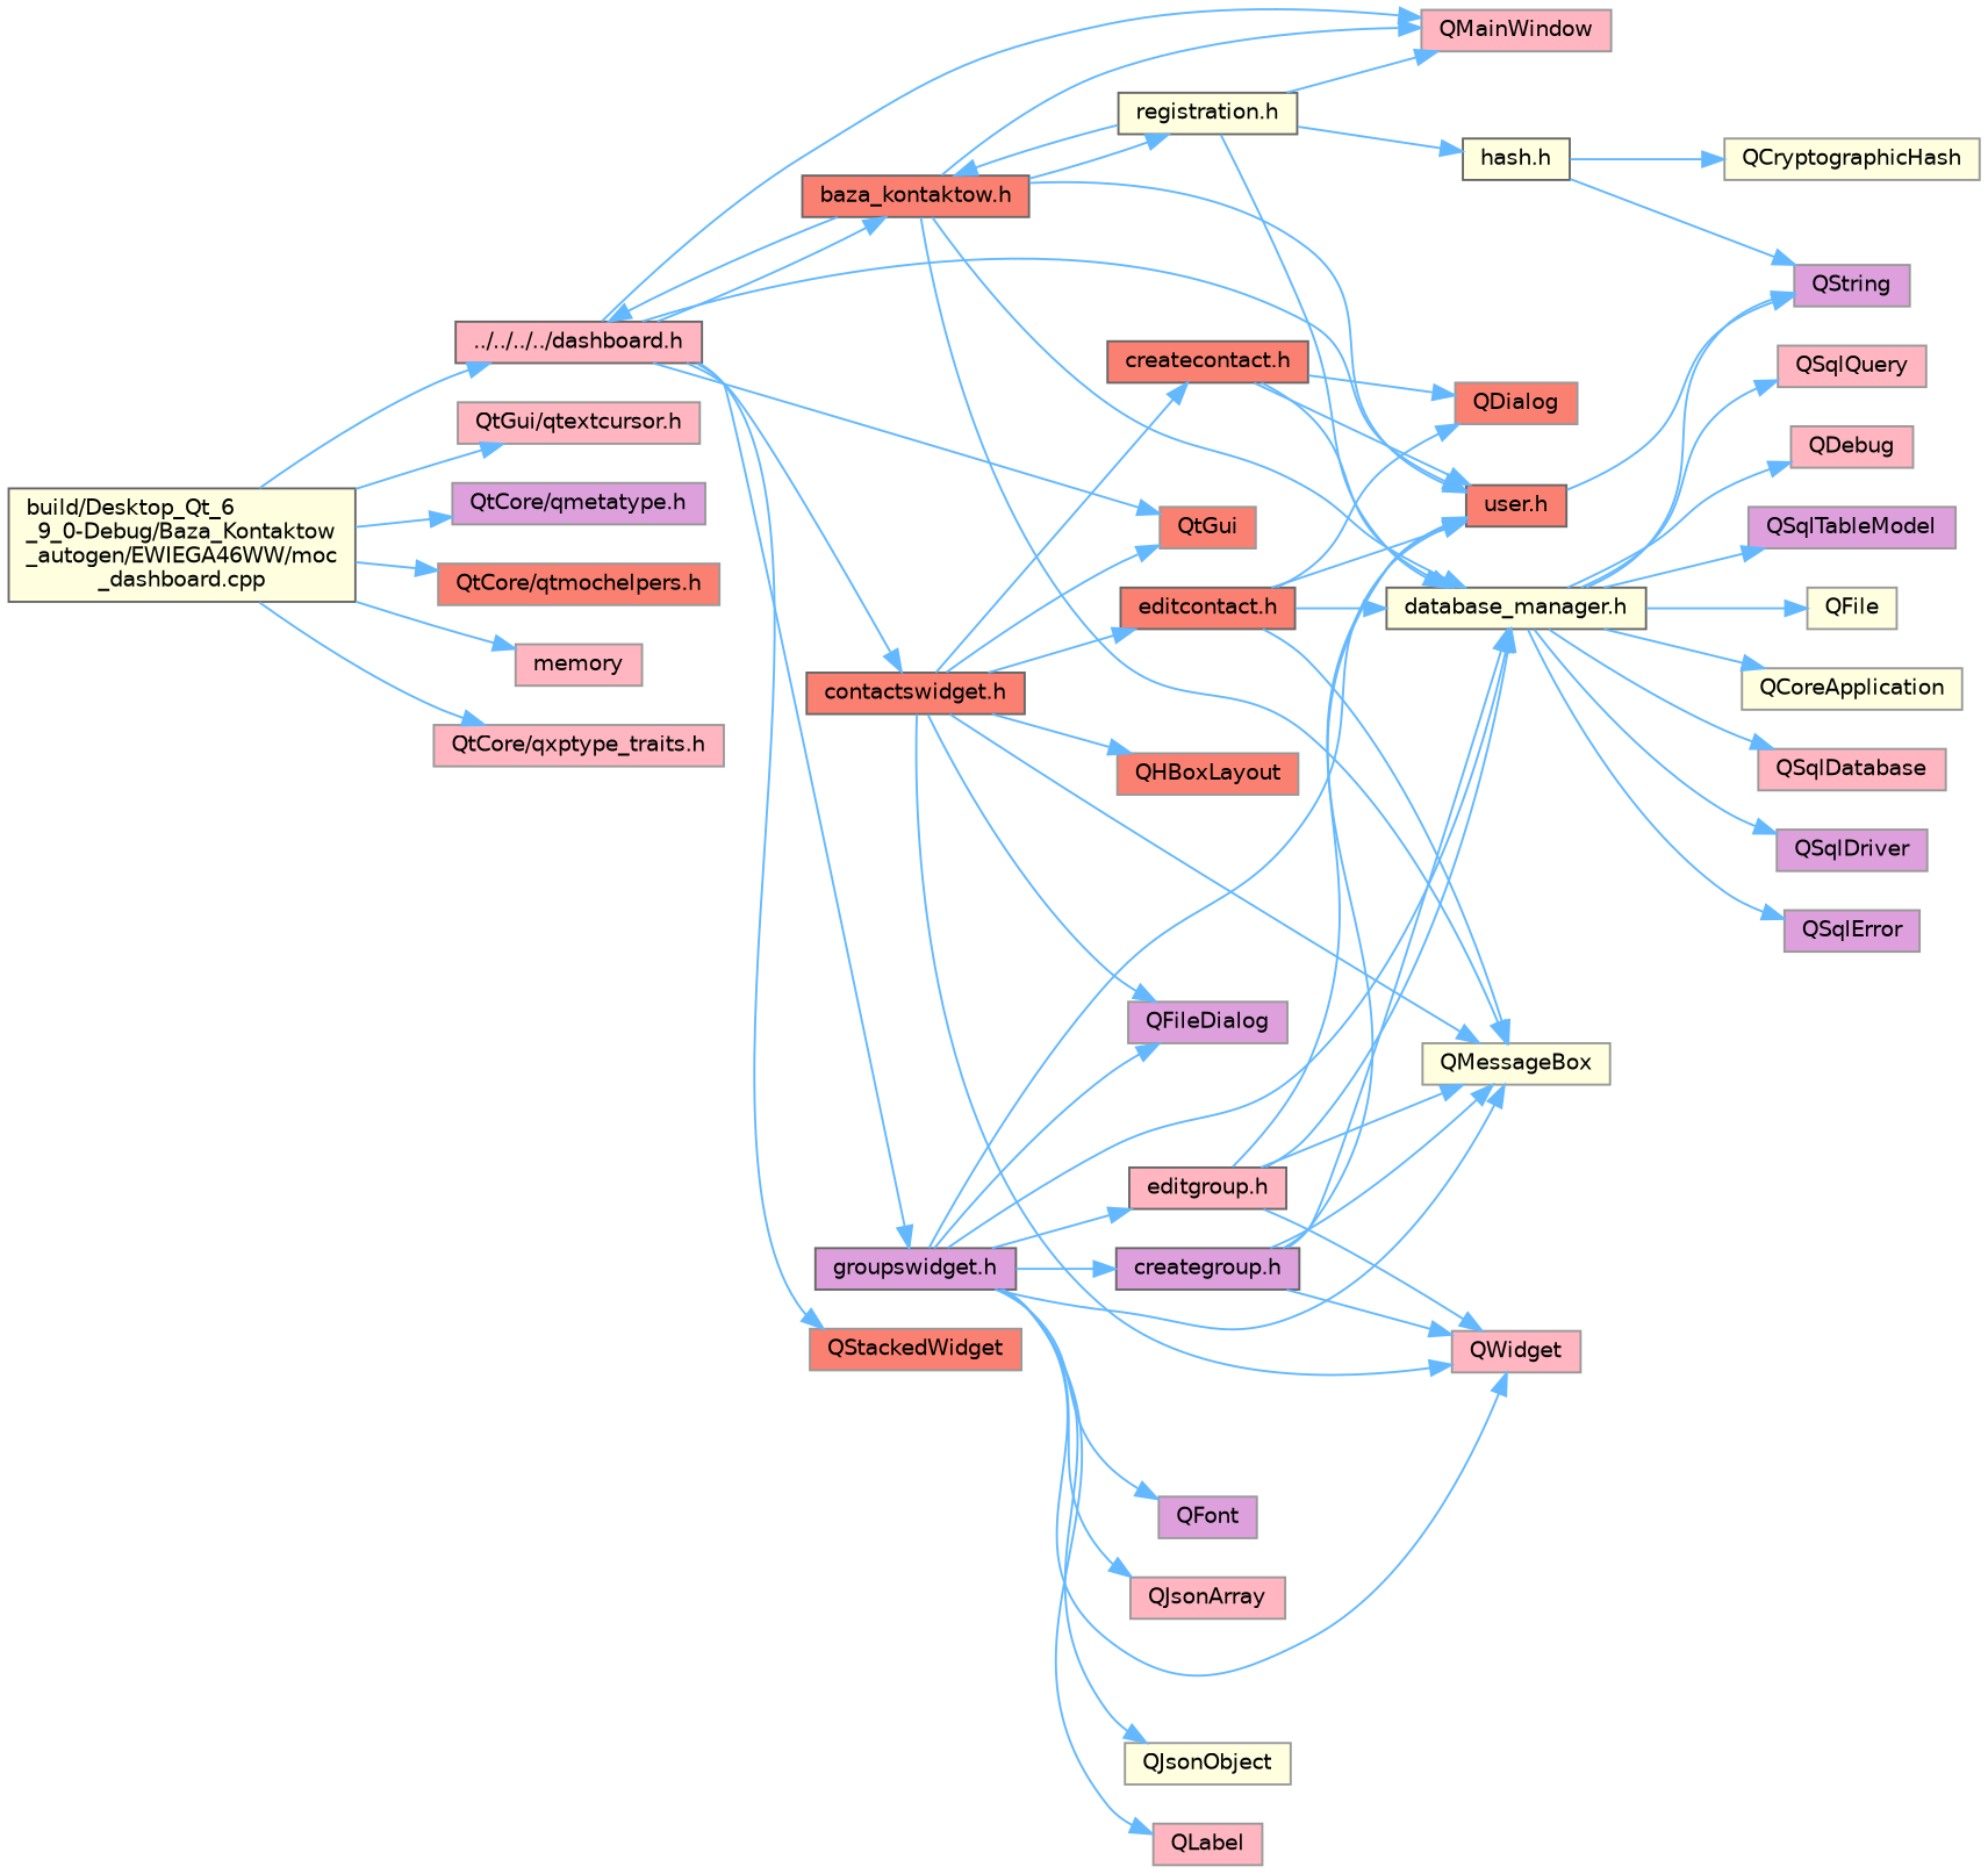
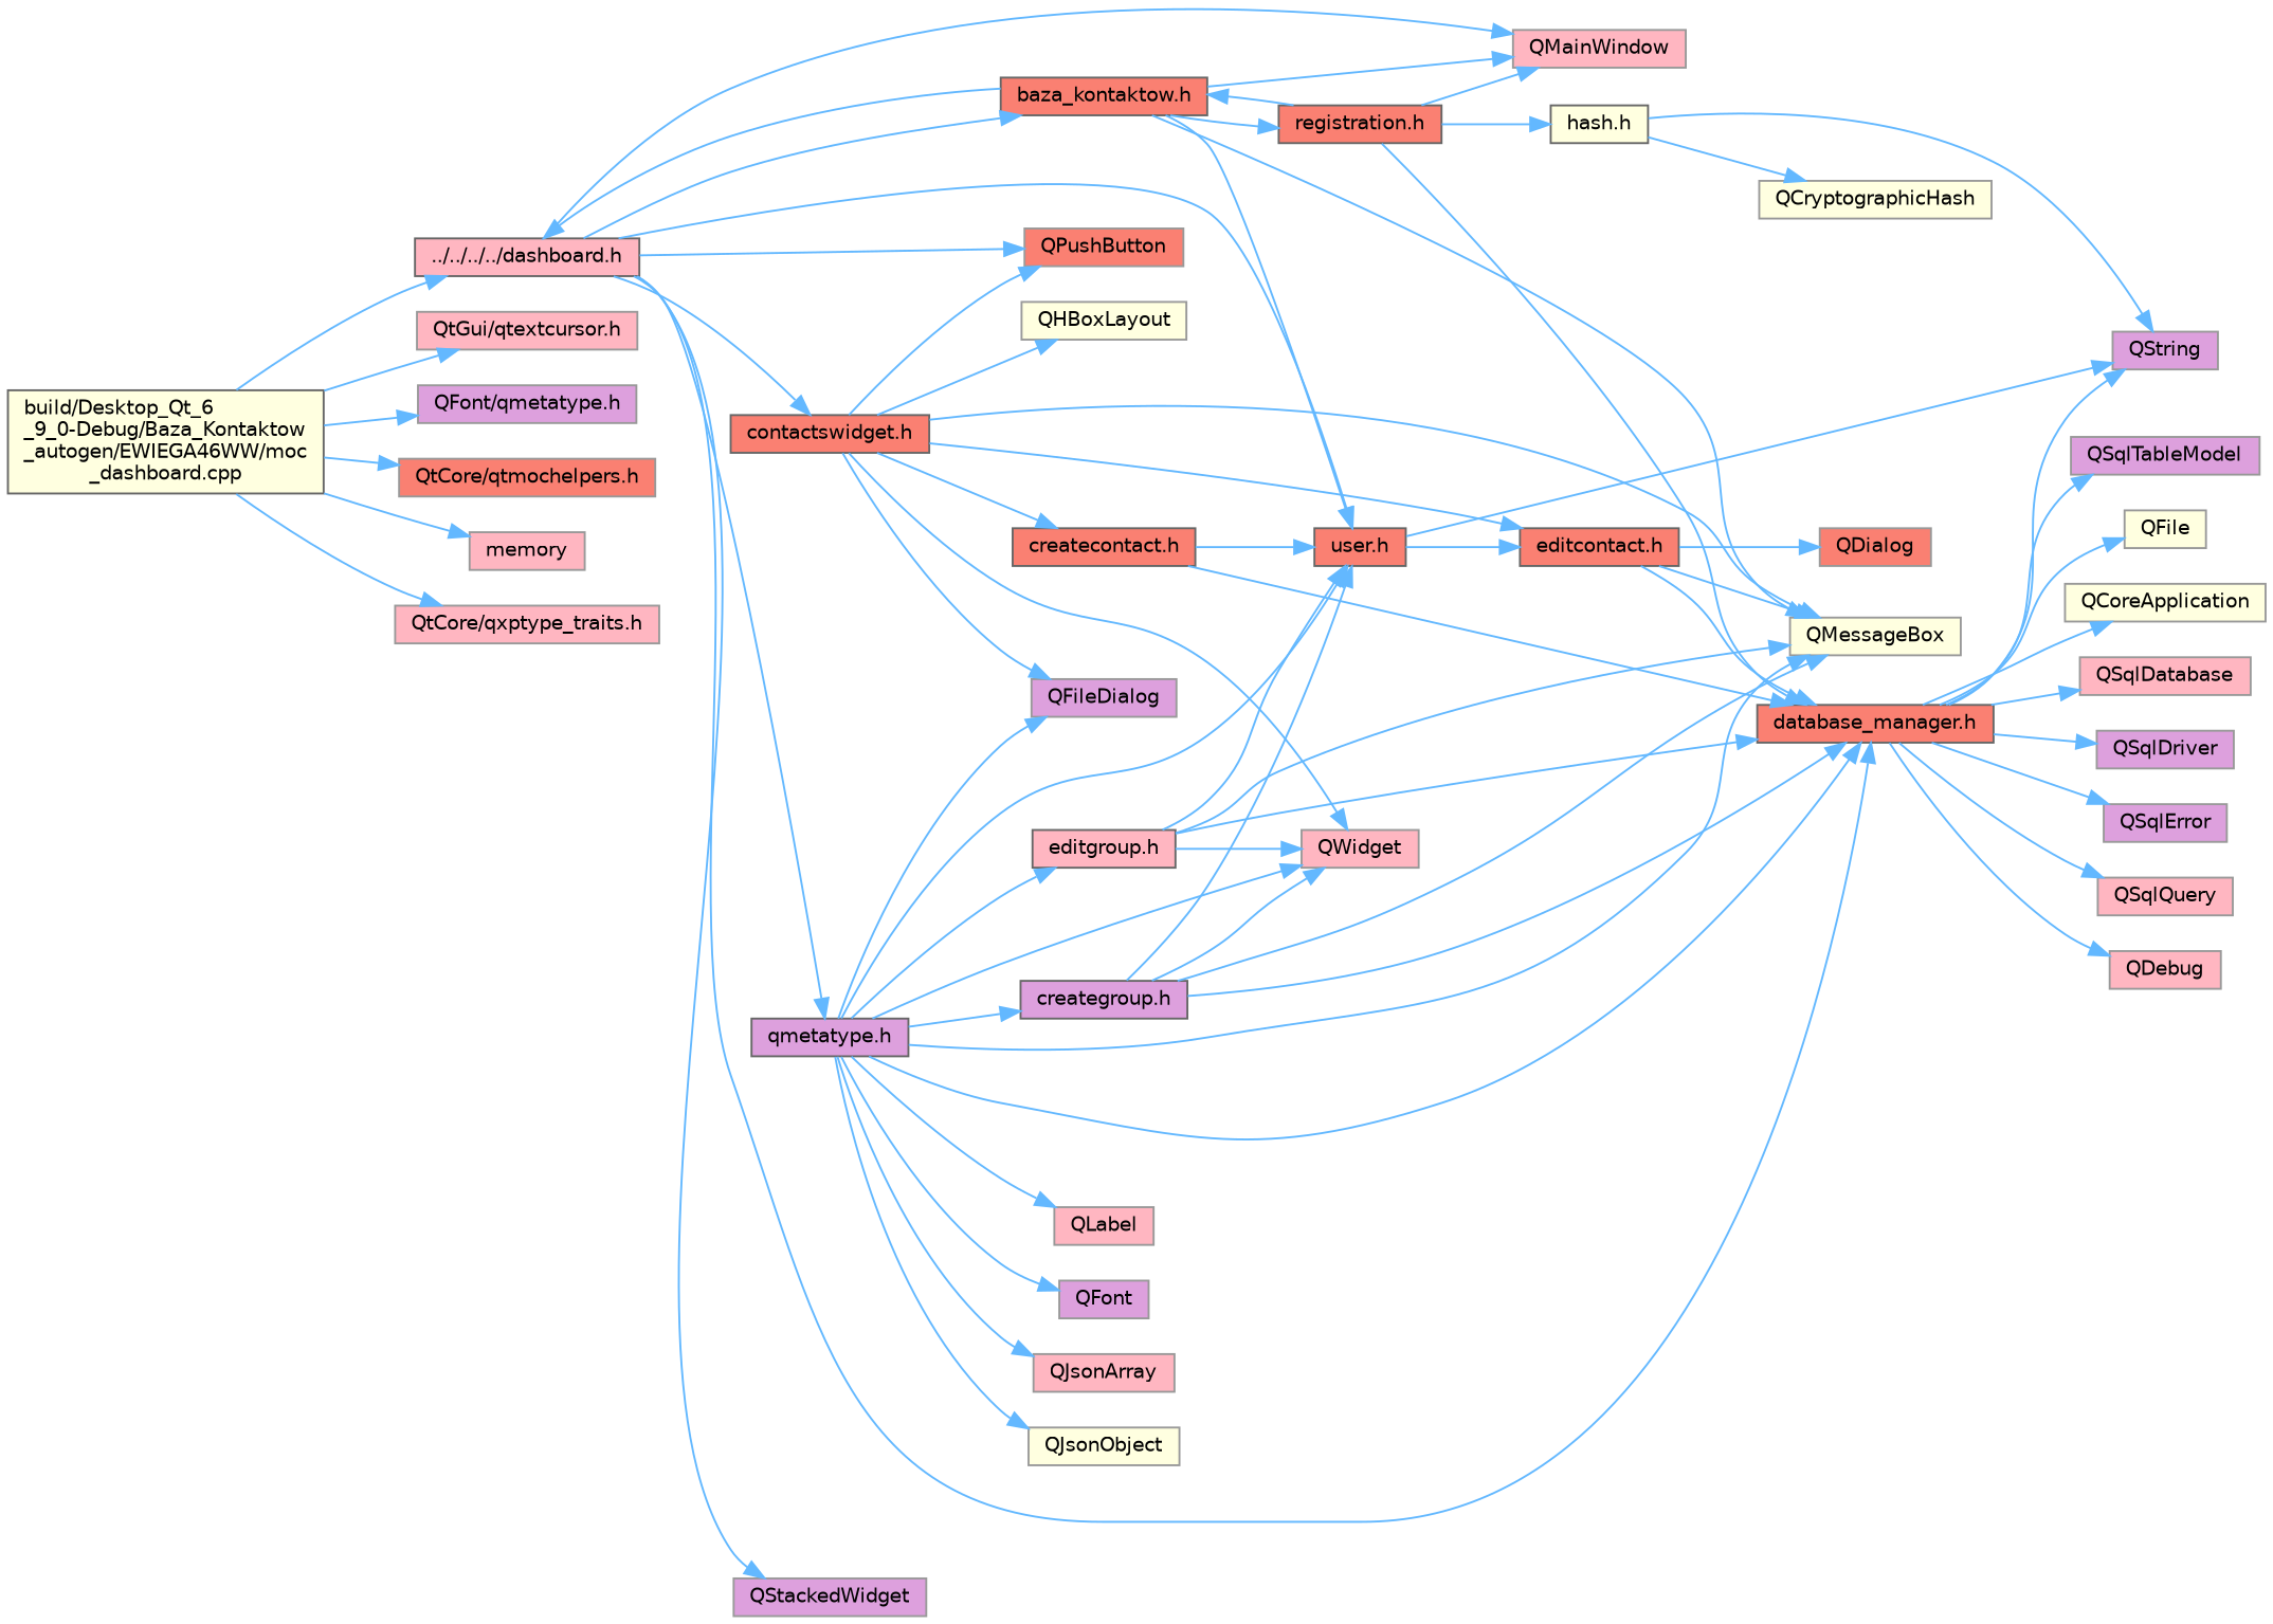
  digraph {
    rankdir=LR
    node [color=grey60 fillcolor=lightpink fontname=Helvetica fontsize=10 shape=box style=filled]
    edge [color=steelblue1 fontname=Helvetica fontsize=10 labelfontname=Helvetica labelfontsize=10 style=solid]
    n1 [color=gray40 fillcolor=lightyellow fontcolor=black height=0.2 label="build/Desktop_Qt_6\l_9_0-Debug/Baza_Kontaktow\l_autogen/EWIEGA46WW/moc\l_dashboard.cpp" width=0.4]
    n2 [color=grey40 height=0.2 label="../../../../dashboard.h" width=0.4]
    n3 [height=0.2 label="QtGui/qtextcursor.h" width=0.4]
-   n4 [fillcolor=plum height=0.2 label="QtCore/qmetatype.h" width=0.4]
+   n4 [fillcolor=plum height=0.2 label="QFont/qmetatype.h" width=0.4]
    n5 [fillcolor=salmon height=0.2 label="QtCore/qtmochelpers.h" width=0.4]
    n6 [height=0.2 label=memory width=0.4]
    n7 [height=0.2 label="QtCore/qxptype_traits.h" width=0.4]
    n8 [height=0.2 label=QMainWindow width=0.4]
-   n9 [fillcolor=salmon height=0.2 label=QStackedWidget width=0.4]
-   n10 [fillcolor=salmon height=0.2 label=QtGui width=0.4]
+   n9 [fillcolor=plum height=0.2 label=QStackedWidget width=0.4]
+   n10 [fillcolor=salmon height=0.2 label=QPushButton width=0.4]
    n11 [color=grey40 fillcolor=salmon height=0.2 label="contactswidget.h" width=0.4]
    n12 [color=grey40 fillcolor=salmon height=0.2 label="user.h" width=0.4]
-   n13 [color=grey40 fillcolor=plum height=0.2 label="groupswidget.h" width=0.4]
+   n13 [color=grey40 fillcolor=plum height=0.2 label="qmetatype.h" width=0.4]
    n14 [color=grey40 fillcolor=salmon height=0.2 label="baza_kontaktow.h" width=0.4]
    n15 [height=0.2 label=QWidget width=0.4]
    n16 [fillcolor=lightyellow height=0.2 label=QMessageBox width=0.4]
-   n17 [fillcolor=salmon height=0.2 label=QHBoxLayout width=0.4]
+   n17 [fillcolor=lightyellow height=0.2 label=QHBoxLayout width=0.4]
    n18 [fillcolor=plum height=0.2 label=QFileDialog width=0.4]
    n19 [color=grey40 fillcolor=salmon height=0.2 label="createcontact.h" width=0.4]
    n20 [color=grey40 fillcolor=salmon height=0.2 label="editcontact.h" width=0.4]
    n21 [fillcolor=plum height=0.2 label=QString width=0.4]
-   n22 [color=grey40 fillcolor=lightyellow height=0.2 label="database_manager.h" width=0.4]
+   n22 [color=grey40 fillcolor=salmon height=0.2 label="database_manager.h" width=0.4]
    n23 [height=0.2 label=QLabel width=0.4]
    n24 [fillcolor=plum height=0.2 label=QFont width=0.4]
    n25 [height=0.2 label=QJsonArray width=0.4]
    n26 [fillcolor=lightyellow height=0.2 label=QJsonObject width=0.4]
    n27 [color=grey40 fillcolor=plum height=0.2 label="creategroup.h" width=0.4]
    n28 [color=grey40 height=0.2 label="editgroup.h" width=0.4]
-   n29 [color=grey40 fillcolor=lightyellow height=0.2 label="registration.h" width=0.4]
+   n29 [color=grey40 fillcolor=salmon height=0.2 label="registration.h" width=0.4]
    n30 [fillcolor=salmon height=0.2 label=QDialog width=0.4]
    n31 [fillcolor=lightyellow height=0.2 label=QCoreApplication width=0.4]
    n32 [height=0.2 label=QSqlDatabase width=0.4]
    n33 [fillcolor=plum height=0.2 label=QSqlDriver width=0.4]
    n34 [fillcolor=plum height=0.2 label=QSqlError width=0.4]
    n35 [height=0.2 label=QSqlQuery width=0.4]
    n36 [height=0.2 label=QDebug width=0.4]
    n37 [fillcolor=plum height=0.2 label=QSqlTableModel width=0.4]
    n38 [fillcolor=lightyellow height=0.2 label=QFile width=0.4]
    n39 [color=grey40 fillcolor=lightyellow height=0.2 label="hash.h" width=0.4]
    n40 [fillcolor=lightyellow height=0.2 label=QCryptographicHash width=0.4]
    n1 -> n2
    n1 -> n3
    n1 -> n4
    n1 -> n5
    n1 -> n6
    n1 -> n7
    n2 -> n8
    n2 -> n9
    n2 -> n10
    n2 -> n11
    n2 -> n12
    n2 -> n13
    n2 -> n14
    n11 -> n10
    n11 -> n15
    n11 -> n16
    n11 -> n17
    n11 -> n18
    n11 -> n19
    n11 -> n20
    n12 -> n21
    n13 -> n12
    n13 -> n15
    n13 -> n16
    n13 -> n18
    n13 -> n22
    n13 -> n23
    n13 -> n24
    n13 -> n25
    n13 -> n26
    n13 -> n27
    n13 -> n28
    n14 -> n2
    n14 -> n8
    n14 -> n12
    n14 -> n16
-   n14 -> n22
+   n2 -> n22
    n14 -> n29
    n19 -> n12
    n19 -> n22
-   n19 -> n30
-   n20 -> n12
+   n12 -> n20
    n20 -> n16
    n20 -> n22
    n20 -> n30
    n22 -> n21
    n22 -> n31
    n22 -> n32
    n22 -> n33
    n22 -> n34
    n22 -> n35
    n22 -> n36
    n22 -> n37
    n22 -> n38
    n27 -> n12
    n27 -> n15
    n27 -> n16
    n27 -> n22
    n28 -> n12
    n28 -> n15
    n28 -> n16
    n28 -> n22
    n29 -> n8
    n29 -> n14
    n29 -> n22
    n29 -> n39
    n39 -> n21
    n39 -> n40
  }
